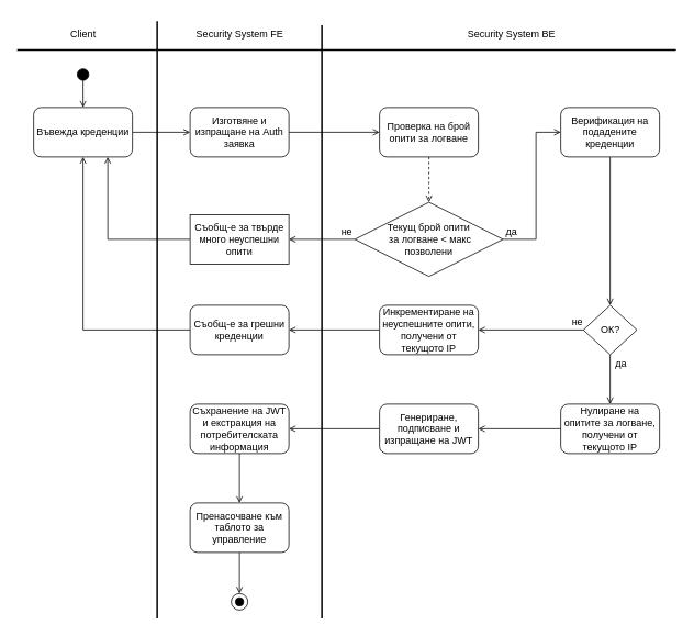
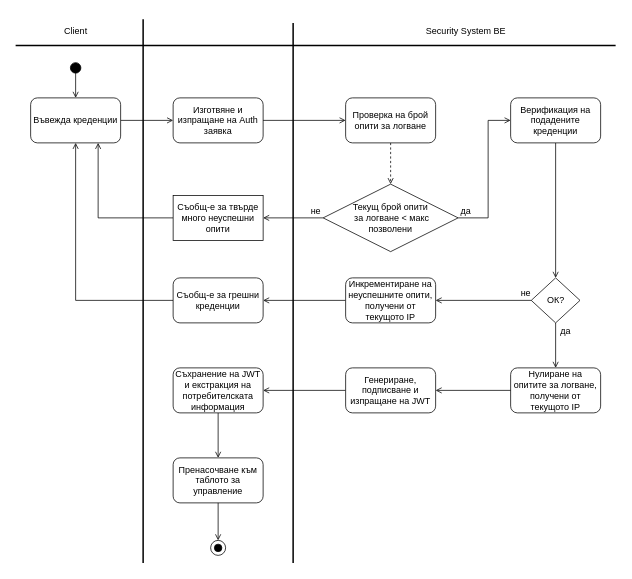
  <mxCell id="0" />
  <mxCell id="1" parent="0" />
  <mxCell id="2" value="" style="html=1;verticalAlign=bottom;startArrow=oval;startFill=1;endArrow=open;startSize=14;curved=0;rounded=0;endFill=0;" parent="1" edge="1"><mxGeometry width="60" relative="1" as="geometry"><mxPoint x="100" y="90" as="sourcePoint" /><mxPoint x="100" y="130" as="targetPoint" /></mxGeometry></mxCell>
  <mxCell id="3" style="edgeStyle=orthogonalEdgeStyle;rounded=0;orthogonalLoop=1;jettySize=auto;html=1;entryX=0;entryY=0.5;entryDx=0;entryDy=0;endArrow=open;endFill=0;" parent="1" source="4" target="39" edge="1"><mxGeometry relative="1" as="geometry" /></mxCell>
  <mxCell id="4" value="Въвежда креденции" style="rounded=1;whiteSpace=wrap;html=1;" parent="1" vertex="1"><mxGeometry x="40" y="130" width="120" height="60" as="geometry" /></mxCell>
  <mxCell id="5" value="" style="edgeStyle=orthogonalEdgeStyle;rounded=0;orthogonalLoop=1;jettySize=auto;html=1;endArrow=open;endFill=0;dashed=1;" parent="1" source="6" target="9" edge="1"><mxGeometry relative="1" as="geometry" /></mxCell>
  <mxCell id="6" value="Проверка на брой опити за логване" style="rounded=1;whiteSpace=wrap;html=1;" parent="1" vertex="1"><mxGeometry x="460" y="130" width="120" height="60" as="geometry" /></mxCell>
  <mxCell id="7" style="edgeStyle=orthogonalEdgeStyle;rounded=0;orthogonalLoop=1;jettySize=auto;html=1;entryX=0.75;entryY=1;entryDx=0;entryDy=0;endArrow=open;endFill=0;" parent="1" source="23" target="4" edge="1"><mxGeometry relative="1" as="geometry" /></mxCell>
  <mxCell id="8" style="edgeStyle=orthogonalEdgeStyle;rounded=0;orthogonalLoop=1;jettySize=auto;html=1;entryX=0;entryY=0.5;entryDx=0;entryDy=0;endArrow=open;endFill=0;" parent="1" source="9" target="12" edge="1"><mxGeometry relative="1" as="geometry"><Array as="points"><mxPoint x="650" y="290" /><mxPoint x="650" y="160" /></Array></mxGeometry></mxCell>
  <mxCell id="9" value="Текущ брой&amp;nbsp;&lt;span style=&quot;background-color: initial;&quot;&gt;опити&lt;/span&gt;&lt;div&gt;&lt;span style=&quot;background-color: initial;&quot;&gt;&amp;nbsp;за логване &amp;lt; макс&lt;/span&gt;&lt;/div&gt;&lt;div&gt;&lt;span style=&quot;background-color: initial;&quot;&gt;позволени&lt;/span&gt;&lt;/div&gt;" style="rhombus;whiteSpace=wrap;html=1;rounded=0;fontSize=12;verticalAlign=middle;" parent="1" vertex="1"><mxGeometry x="430" y="245" width="180" height="90" as="geometry" /></mxCell>
  <mxCell id="10" value="не" style="text;html=1;align=center;verticalAlign=bottom;resizable=0;points=[];autosize=1;strokeColor=none;fillColor=none;" parent="1" vertex="1"><mxGeometry x="400" y="260" width="40" height="30" as="geometry" /></mxCell>
  <mxCell id="11" style="edgeStyle=orthogonalEdgeStyle;rounded=0;orthogonalLoop=1;jettySize=auto;html=1;entryX=0.5;entryY=0;entryDx=0;entryDy=0;endArrow=open;endFill=0;" parent="1" source="12" target="16" edge="1"><mxGeometry relative="1" as="geometry" /></mxCell>
  <mxCell id="12" value="Верификация на подадените креденции" style="rounded=1;whiteSpace=wrap;html=1;" parent="1" vertex="1"><mxGeometry x="680" y="130" width="120" height="60" as="geometry" /></mxCell>
  <mxCell id="13" value="да" style="text;html=1;align=center;verticalAlign=bottom;resizable=0;points=[];autosize=1;strokeColor=none;fillColor=none;" parent="1" vertex="1"><mxGeometry x="600" y="260" width="40" height="30" as="geometry" /></mxCell>
  <mxCell id="14" style="edgeStyle=orthogonalEdgeStyle;rounded=0;orthogonalLoop=1;jettySize=auto;html=1;entryX=0.5;entryY=0;entryDx=0;entryDy=0;endArrow=open;endFill=0;exitX=0.5;exitY=1;exitDx=0;exitDy=0;" parent="1" source="16" target="18" edge="1"><mxGeometry relative="1" as="geometry"><mxPoint x="770" y="400" as="sourcePoint" /></mxGeometry></mxCell>
  <mxCell id="15" style="edgeStyle=orthogonalEdgeStyle;rounded=0;orthogonalLoop=1;jettySize=auto;html=1;entryX=1;entryY=0.5;entryDx=0;entryDy=0;endArrow=open;endFill=0;" parent="1" source="28" target="25" edge="1"><mxGeometry relative="1" as="geometry" /></mxCell>
  <mxCell id="16" value="ОК?" style="rhombus;whiteSpace=wrap;html=1;rounded=0;" parent="1" vertex="1"><mxGeometry x="707.5" y="370" width="65" height="60" as="geometry" /></mxCell>
  <mxCell id="17" style="edgeStyle=orthogonalEdgeStyle;rounded=0;orthogonalLoop=1;jettySize=auto;html=1;exitX=0;exitY=0.5;exitDx=0;exitDy=0;entryX=1;entryY=0.5;entryDx=0;entryDy=0;endArrow=open;endFill=0;" parent="1" source="32" target="21" edge="1"><mxGeometry relative="1" as="geometry" /></mxCell>
  <mxCell id="18" value="Нулиране на опитите за логване, получени от текущото IP" style="rounded=1;whiteSpace=wrap;html=1;" parent="1" vertex="1"><mxGeometry x="680" y="490" width="120" height="60" as="geometry" /></mxCell>
  <mxCell id="19" value="да" style="text;html=1;align=center;verticalAlign=bottom;resizable=0;points=[];autosize=1;strokeColor=none;fillColor=none;" parent="1" vertex="1"><mxGeometry x="732.5" y="420" width="40" height="30" as="geometry" /></mxCell>
  <mxCell id="20" style="edgeStyle=orthogonalEdgeStyle;rounded=0;orthogonalLoop=1;jettySize=auto;html=1;endArrow=open;endFill=0;exitX=0.5;exitY=1;exitDx=0;exitDy=0;entryX=0.5;entryY=0;entryDx=0;entryDy=0;" parent="1" source="21" target="41" edge="1"><mxGeometry relative="1" as="geometry"><mxPoint x="290" y="590" as="targetPoint" /></mxGeometry></mxCell>
  <mxCell id="21" value="Съхранение на JWT и екстракция на потребителската информация" style="rounded=1;whiteSpace=wrap;html=1;" parent="1" vertex="1"><mxGeometry x="230" y="490" width="120" height="60" as="geometry" /></mxCell>
  <mxCell id="22" value="" style="edgeStyle=orthogonalEdgeStyle;rounded=0;orthogonalLoop=1;jettySize=auto;html=1;entryX=1;entryY=0.5;entryDx=0;entryDy=0;endArrow=open;endFill=0;" parent="1" source="9" target="23" edge="1"><mxGeometry relative="1" as="geometry"><mxPoint x="430" y="290" as="sourcePoint" /><mxPoint x="170" y="190" as="targetPoint" /></mxGeometry></mxCell>
  <mxCell id="23" value="Съобщ-е за твърде много неуспешни опити" style="whiteSpace=wrap;html=1;rounded=0;" parent="1" vertex="1"><mxGeometry x="230" y="260" width="120" height="60" as="geometry" /></mxCell>
  <mxCell id="24" style="edgeStyle=orthogonalEdgeStyle;rounded=0;orthogonalLoop=1;jettySize=auto;html=1;entryX=0.5;entryY=1;entryDx=0;entryDy=0;endArrow=open;endFill=0;" parent="1" source="25" target="4" edge="1"><mxGeometry relative="1" as="geometry" /></mxCell>
  <mxCell id="25" value="Съобщ-е за грешни креденции" style="rounded=1;whiteSpace=wrap;html=1;" parent="1" vertex="1"><mxGeometry x="230" y="370" width="120" height="60" as="geometry" /></mxCell>
  <mxCell id="26" value="не" style="text;html=1;align=center;verticalAlign=bottom;resizable=0;points=[];autosize=1;strokeColor=none;fillColor=none;" parent="1" vertex="1"><mxGeometry x="680" y="370" width="40" height="30" as="geometry" /></mxCell>
  <mxCell id="27" value="" style="edgeStyle=orthogonalEdgeStyle;rounded=0;orthogonalLoop=1;jettySize=auto;html=1;entryX=1;entryY=0.5;entryDx=0;entryDy=0;endArrow=open;endFill=0;" parent="1" source="16" target="28" edge="1"><mxGeometry relative="1" as="geometry"><mxPoint x="708" y="400" as="sourcePoint" /><mxPoint x="360" y="400" as="targetPoint" /></mxGeometry></mxCell>
  <mxCell id="28" value="Инкрементиране на неуспешните опити, получени от текущото IP" style="rounded=1;whiteSpace=wrap;html=1;" parent="1" vertex="1"><mxGeometry x="460" y="370" width="120" height="60" as="geometry" /></mxCell>
  <mxCell id="29" value="" style="ellipse;whiteSpace=wrap;html=1;aspect=fixed;" parent="1" vertex="1"><mxGeometry x="280" y="720" width="20" height="20" as="geometry" /></mxCell>
  <mxCell id="30" value="" style="ellipse;whiteSpace=wrap;html=1;aspect=fixed;labelBackgroundColor=#000000;fillColor=#000000;" parent="1" vertex="1"><mxGeometry x="285" y="725" width="10" height="10" as="geometry" /></mxCell>
  <mxCell id="31" value="" style="edgeStyle=orthogonalEdgeStyle;rounded=0;orthogonalLoop=1;jettySize=auto;html=1;exitX=0;exitY=0.5;exitDx=0;exitDy=0;entryX=1;entryY=0.5;entryDx=0;entryDy=0;endArrow=open;endFill=0;" parent="1" source="18" target="32" edge="1"><mxGeometry relative="1" as="geometry"><mxPoint x="680" y="520" as="sourcePoint" /><mxPoint x="360" y="520" as="targetPoint" /></mxGeometry></mxCell>
  <mxCell id="32" value="Генериране, подписване и изпращане на JWT" style="rounded=1;whiteSpace=wrap;html=1;" parent="1" vertex="1"><mxGeometry x="460" y="490" width="120" height="60" as="geometry" /></mxCell>
  <mxCell id="33" value="" style="endArrow=none;html=1;rounded=0;strokeWidth=2;" edge="1" parent="1"><mxGeometry width="50" height="50" relative="1" as="geometry"><mxPoint y="60" as="sourcePoint" x="20" /><mxPoint x="820" y="60" as="targetPoint" /></mxGeometry></mxCell>
  <mxCell id="34" value="" style="endArrow=none;html=1;rounded=0;strokeWidth=2;" edge="1" parent="1"><mxGeometry width="50" height="50" relative="1" as="geometry"><mxPoint x="190" y="750" as="sourcePoint" /><mxPoint x="190" y="25" as="targetPoint" /></mxGeometry></mxCell>
  <mxCell id="35" value="Client" style="text;html=1;align=center;verticalAlign=bottom;resizable=0;points=[];autosize=1;strokeColor=none;fillColor=none;" vertex="1" parent="1"><mxGeometry x="75" y="20" width="50" height="30" as="geometry" /></mxCell>
  <mxCell id="36" value="" style="endArrow=none;html=1;rounded=0;strokeWidth=2;" edge="1" parent="1"><mxGeometry width="50" height="50" relative="1" as="geometry"><mxPoint x="390" y="750" as="sourcePoint" /><mxPoint x="390" y="30" as="targetPoint" /></mxGeometry></mxCell>
- <mxCell id="37" value="Security System FE" style="text;html=1;align=center;verticalAlign=bottom;resizable=0;points=[];autosize=1;strokeColor=none;fillColor=none;" vertex="1" parent="1"><mxGeometry x="225" y="20" width="130" height="30" as="geometry" /></mxCell>
  <mxCell id="38" value="Security System BE" style="text;html=1;align=center;verticalAlign=bottom;resizable=0;points=[];autosize=1;strokeColor=none;fillColor=none;" vertex="1" parent="1"><mxGeometry x="555" y="20" width="130" height="30" as="geometry" /></mxCell>
  <mxCell id="39" value="Изготвяне и изпращане на Auth заявка" style="rounded=1;whiteSpace=wrap;html=1;" vertex="1" parent="1"><mxGeometry x="230" y="130" width="120" height="60" as="geometry" /></mxCell>
  <mxCell id="40" style="edgeStyle=orthogonalEdgeStyle;rounded=0;orthogonalLoop=1;jettySize=auto;html=1;entryX=0;entryY=0.5;entryDx=0;entryDy=0;endArrow=open;endFill=0;exitX=1;exitY=0.5;exitDx=0;exitDy=0;" edge="1" parent="1" source="39" target="6"><mxGeometry relative="1" as="geometry"><mxPoint x="350" y="159.58" as="sourcePoint" /><mxPoint x="420" y="159.58" as="targetPoint" /></mxGeometry></mxCell>
  <mxCell id="41" value="Пренасочване към таблото за управление" style="rounded=1;whiteSpace=wrap;html=1;" vertex="1" parent="1"><mxGeometry x="230" y="610" width="120" height="60" as="geometry" /></mxCell>
  <mxCell id="42" style="edgeStyle=orthogonalEdgeStyle;rounded=0;orthogonalLoop=1;jettySize=auto;html=1;endArrow=open;endFill=0;exitX=0.5;exitY=1;exitDx=0;exitDy=0;entryX=0.5;entryY=0;entryDx=0;entryDy=0;" edge="1" parent="1" source="41" target="29"><mxGeometry relative="1" as="geometry"><mxPoint x="289.66" y="670" as="sourcePoint" /><mxPoint x="289.66" y="730" as="targetPoint" /></mxGeometry></mxCell>
